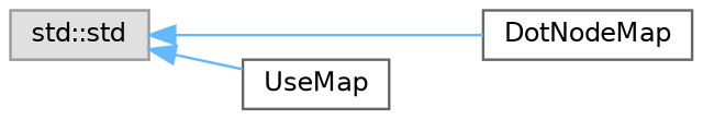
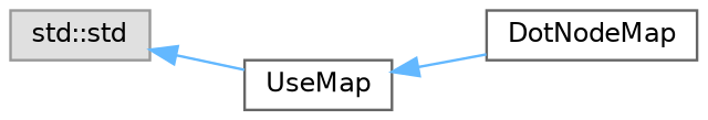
  digraph {
    rankdir=LR
    node [color=grey40 fillcolor=white fontname=Helvetica fontsize=10 shape=box style=filled]
    edge [color=steelblue1 dir=back fontname=Helvetica fontsize=10 labelfontname=Helvetica labelfontsize=10 style=solid]
    n1 [color=grey60 fillcolor="#E0E0E0" height=0.2 label="std::std" width=0.4]
    n2 [height=0.2 label=DotNodeMap width=0.4]
    n3 [height=0.2 label=UseMap width=0.4]
-   n1 -> n2
+   n3 -> n2
    n1 -> n3
  }
